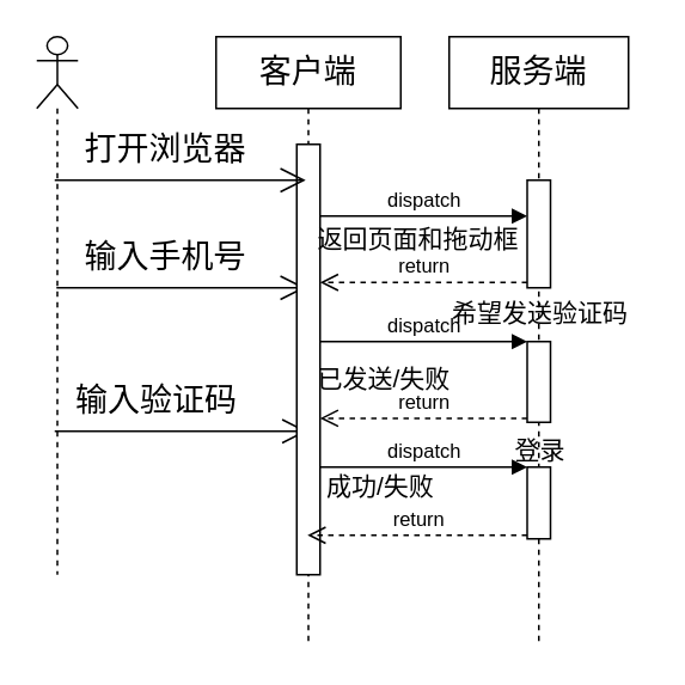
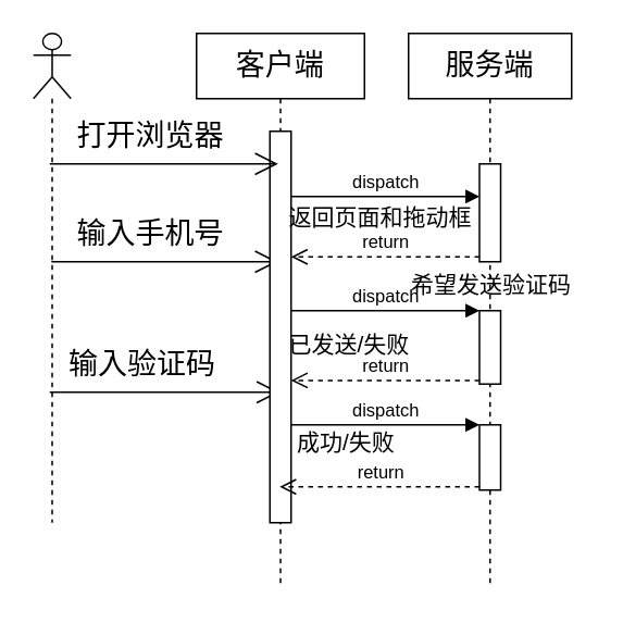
  <mxCell id="0" />
  <mxCell id="1" parent="0" />
  <mxCell id="2" value="" style="shape=umlLifeline;participant=umlActor;perimeter=lifelinePerimeter;whiteSpace=wrap;html=1;container=1;collapsible=0;recursiveResize=0;verticalAlign=top;spacingTop=36;labelBackgroundColor=#ffffff;outlineConnect=0;" vertex="1" parent="1"><mxGeometry x="20" y="20" width="23" height="300" as="geometry" /></mxCell>
  <mxCell id="3" value="" style="endArrow=open;endFill=1;endSize=12;html=1;" edge="1" parent="2" source="2"><mxGeometry width="160" relative="1" as="geometry"><mxPoint x="20" y="140" as="sourcePoint" /><mxPoint x="150" y="140" as="targetPoint" /></mxGeometry></mxCell>
  <mxCell id="4" value="" style="endArrow=open;endFill=1;endSize=12;html=1;" edge="1" parent="2" target="5"><mxGeometry width="160" relative="1" as="geometry"><mxPoint x="10" y="220" as="sourcePoint" /><mxPoint x="170" y="220" as="targetPoint" /></mxGeometry></mxCell>
  <mxCell id="5" value="&lt;font style=&quot;font-size: 18px&quot;&gt;客户端&lt;/font&gt;" style="shape=umlLifeline;perimeter=lifelinePerimeter;whiteSpace=wrap;html=1;container=1;collapsible=0;recursiveResize=0;outlineConnect=0;" vertex="1" parent="1"><mxGeometry x="120" y="20" width="103" height="340" as="geometry" /></mxCell>
  <mxCell id="6" value="" style="html=1;points=[];perimeter=orthogonalPerimeter;" vertex="1" parent="5"><mxGeometry x="45" y="60" width="13" height="240" as="geometry" /></mxCell>
  <mxCell id="7" value="&lt;font style=&quot;font-size: 18px&quot;&gt;服务端&lt;/font&gt;" style="shape=umlLifeline;perimeter=lifelinePerimeter;whiteSpace=wrap;html=1;container=1;collapsible=0;recursiveResize=0;outlineConnect=0;" vertex="1" parent="1"><mxGeometry x="250" y="20" width="100" height="340" as="geometry" /></mxCell>
  <mxCell id="8" value="" style="html=1;points=[];perimeter=orthogonalPerimeter;" vertex="1" parent="7"><mxGeometry x="43.5" y="80" width="13" height="60" as="geometry" /></mxCell>
  <mxCell id="9" value="" style="html=1;points=[];perimeter=orthogonalPerimeter;" vertex="1" parent="7"><mxGeometry x="43.5" y="170" width="13" height="45" as="geometry" /></mxCell>
  <mxCell id="10" value="" style="html=1;points=[];perimeter=orthogonalPerimeter;" vertex="1" parent="7"><mxGeometry x="43.5" y="240" width="13" height="40" as="geometry" /></mxCell>
  <mxCell id="11" value="dispatch" style="html=1;verticalAlign=bottom;endArrow=block;" edge="1" target="8" parent="1" source="6"><mxGeometry relative="1" as="geometry"><mxPoint x="180" y="120" as="sourcePoint" /><mxPoint x="325" y="120" as="targetPoint" /><Array as="points"><mxPoint x="240" y="120" /></Array></mxGeometry></mxCell>
  <mxCell id="12" value="return" style="html=1;verticalAlign=bottom;endArrow=open;dashed=1;endSize=8;exitX=0;exitY=0.95;" edge="1" source="8" parent="1" target="6"><mxGeometry relative="1" as="geometry"><mxPoint x="180" y="186" as="targetPoint" /></mxGeometry></mxCell>
  <mxCell id="13" value="" style="endArrow=open;endFill=1;endSize=12;html=1;" edge="1" parent="1"><mxGeometry width="160" relative="1" as="geometry"><mxPoint x="30" y="100" as="sourcePoint" /><mxPoint x="170" y="100" as="targetPoint" /></mxGeometry></mxCell>
  <mxCell id="14" value="return" style="html=1;verticalAlign=bottom;endArrow=open;dashed=1;endSize=8;exitX=0;exitY=0.95;" edge="1" source="9" parent="1" target="6"><mxGeometry relative="1" as="geometry"><mxPoint x="255" y="271" as="targetPoint" /></mxGeometry></mxCell>
  <mxCell id="15" value="dispatch" style="html=1;verticalAlign=bottom;endArrow=block;entryX=0;entryY=0;" edge="1" target="9" parent="1" source="6"><mxGeometry relative="1" as="geometry"><mxPoint x="180" y="195" as="sourcePoint" /></mxGeometry></mxCell>
  <mxCell id="16" value="dispatch" style="html=1;verticalAlign=bottom;endArrow=block;entryX=0;entryY=0;" edge="1" target="10" parent="1" source="6"><mxGeometry relative="1" as="geometry"><mxPoint x="255" y="250" as="sourcePoint" /></mxGeometry></mxCell>
  <mxCell id="17" value="return" style="html=1;verticalAlign=bottom;endArrow=open;dashed=1;endSize=8;exitX=0;exitY=0.95;" edge="1" source="10" parent="1" target="5"><mxGeometry relative="1" as="geometry"><mxPoint x="255" y="326" as="targetPoint" /></mxGeometry></mxCell>
  <mxCell id="18" value="&lt;font style=&quot;font-size: 18px&quot;&gt;打开浏览器&lt;/font&gt;" style="text;html=1;resizable=0;points=[];autosize=1;align=left;verticalAlign=top;spacingTop=-4;" vertex="1" parent="1"><mxGeometry x="45" y="70" width="110" height="20" as="geometry" /></mxCell>
  <mxCell id="19" value="&lt;font style=&quot;font-size: 18px&quot;&gt;输入手机号&lt;/font&gt;" style="text;html=1;resizable=0;points=[];autosize=1;align=left;verticalAlign=top;spacingTop=-4;" vertex="1" parent="1"><mxGeometry x="45" y="130" width="110" height="20" as="geometry" /></mxCell>
  <mxCell id="20" value="&lt;font style=&quot;font-size: 18px&quot;&gt;输入验证码&lt;/font&gt;" style="text;html=1;resizable=0;points=[];autosize=1;align=left;verticalAlign=top;spacingTop=-4;" vertex="1" parent="1"><mxGeometry x="40" y="210" width="110" height="20" as="geometry" /></mxCell>
  <mxCell id="21" value="&lt;font style=&quot;font-size: 14px&quot;&gt;返回页面和拖动框&lt;/font&gt;" style="text;html=1;resizable=0;points=[];autosize=1;align=left;verticalAlign=top;spacingTop=-4;" vertex="1" parent="1"><mxGeometry x="175" y="121.5" width="130" height="20" as="geometry" /></mxCell>
  <mxCell id="22" value="&lt;font style=&quot;font-size: 14px&quot;&gt;希望发送验证码&lt;/font&gt;" style="text;html=1;resizable=0;points=[];autosize=1;align=left;verticalAlign=top;spacingTop=-4;" vertex="1" parent="1"><mxGeometry x="250" y="162.5" width="110" height="20" as="geometry" /></mxCell>
  <mxCell id="23" value="&lt;font style=&quot;font-size: 14px&quot;&gt;已发送/失败&lt;/font&gt;" style="text;html=1;resizable=0;points=[];autosize=1;align=left;verticalAlign=top;spacingTop=-4;" vertex="1" parent="1"><mxGeometry x="175" y="200" width="90" height="20" as="geometry" /></mxCell>
- <mxCell id="24" value="&lt;font style=&quot;font-size: 14px&quot;&gt;登录&lt;/font&gt;" style="text;html=1;resizable=0;points=[];autosize=1;align=left;verticalAlign=top;spacingTop=-4;" vertex="1" parent="1"><mxGeometry x="285" y="240" width="40" height="20" as="geometry" /></mxCell>
  <mxCell id="25" value="&lt;font style=&quot;font-size: 14px&quot;&gt;成功/失败&lt;/font&gt;" style="text;html=1;resizable=0;points=[];autosize=1;align=left;verticalAlign=top;spacingTop=-4;" vertex="1" parent="1"><mxGeometry x="180" y="260" width="80" height="20" as="geometry" /></mxCell>
